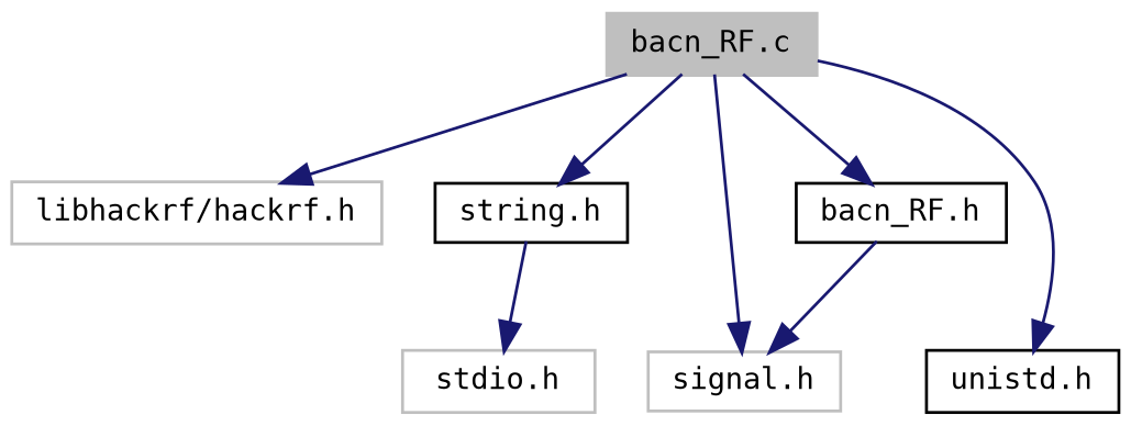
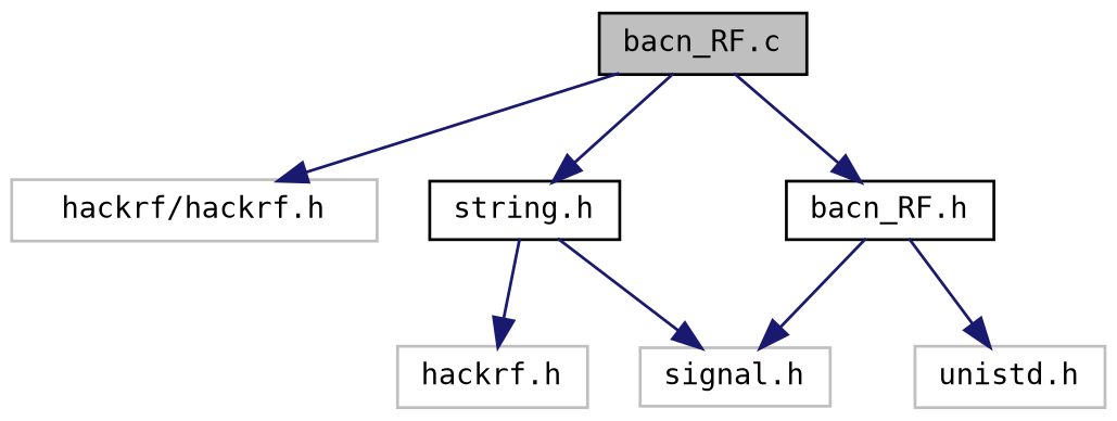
  digraph {
    fontname="DejaVu Sans Mono"
    node [color=grey75 fillcolor=white fontname="DejaVu Sans Mono" fontsize=10 shape=record style=filled]
    edge [color=midnightblue fontname="DejaVu Sans Mono" fontsize=10 labelfontname=Helvetica labelfontsize=10 style=solid]
-   n1 [fillcolor=grey75 fontcolor=black height=0.2 label="bacn_RF.c" width=0.4]
-   n2 [height=0.2 label="libhackrf/hackrf.h" width=0.4]
+   n1 [color=black fillcolor=grey75 fontcolor=black height=0.2 label="bacn_RF.c" width=0.4]
+   n2 [height=0.2 label="hackrf/hackrf.h" width=0.4]
    n3 [color=black height=0.2 label="string.h" width=0.4]
-   n4 [color=black height=0.2 label="unistd.h" width=0.4]
+   n4 [height=0.2 label="unistd.h" width=0.4]
    n5 [height=0.2 label="signal.h" width=0.4]
    n6 [color=black height=0.2 label="bacn_RF.h" width=0.4]
-   n7 [height=0.2 label="stdio.h" width=0.4]
+   n7 [height=0.2 label="hackrf.h" width=0.4]
    n1 -> n2
    n1 -> n3
-   n1 -> n4
-   n1 -> n5
+   n6 -> n4
+   n3 -> n5
    n1 -> n6
    n3 -> n7
    n6 -> n5
  }
